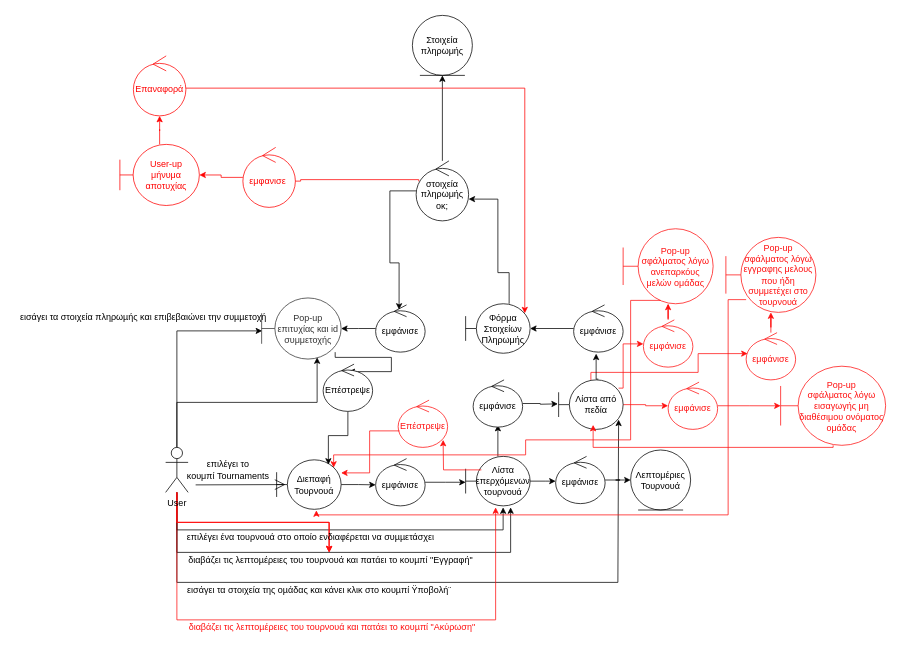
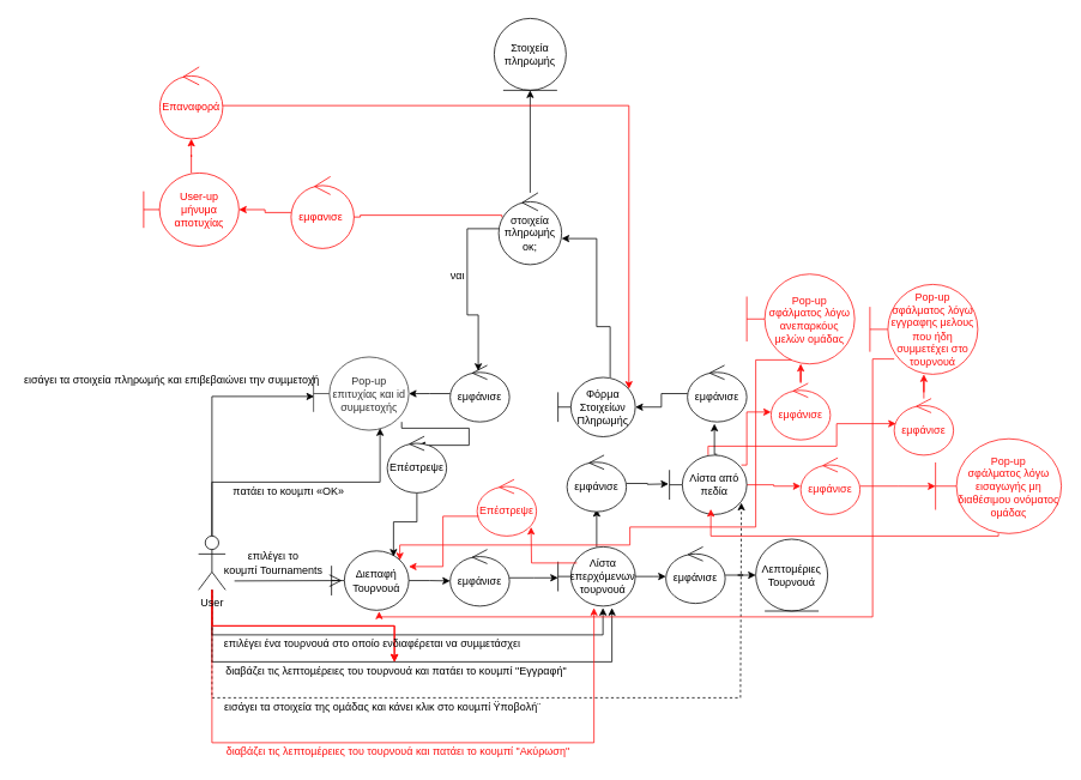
  <mxCell id="0" />
  <mxCell id="1" parent="0" />
  <mxCell id="2" style="edgeStyle=orthogonalEdgeStyle;rounded=0;orthogonalLoop=1;jettySize=auto;html=1;" parent="1" source="11" edge="1"><mxGeometry relative="1" as="geometry"><mxPoint x="670" y="676" as="targetPoint" /><Array as="points"><mxPoint x="235" y="706" /><mxPoint x="670" y="706" /></Array></mxGeometry></mxCell>
  <mxCell id="3" style="edgeStyle=orthogonalEdgeStyle;rounded=0;orthogonalLoop=1;jettySize=auto;html=1;" parent="1" source="11" edge="1"><mxGeometry relative="1" as="geometry"><mxPoint x="680" y="676" as="targetPoint" /><Array as="points"><mxPoint x="235" y="736" /><mxPoint x="680" y="736" /></Array></mxGeometry></mxCell>
- <mxCell id="4" style="edgeStyle=orthogonalEdgeStyle;rounded=0;orthogonalLoop=1;jettySize=auto;html=1;entryX=0.93;entryY=0.803;entryDx=0;entryDy=0;entryPerimeter=0;" parent="1" source="11" target="36" edge="1"><mxGeometry relative="1" as="geometry"><mxPoint x="690" y="676" as="targetPoint" /><Array as="points"><mxPoint x="235" y="776" /><mxPoint x="823" y="776" /></Array></mxGeometry></mxCell>
+ <mxCell id="4" style="edgeStyle=orthogonalEdgeStyle;rounded=0;orthogonalLoop=1;jettySize=auto;html=1;entryX=0.93;entryY=0.803;entryDx=0;entryDy=0;entryPerimeter=0;dashed=1;" parent="1" source="11" target="36" edge="1"><mxGeometry relative="1" as="geometry"><mxPoint x="690" y="676" as="targetPoint" /><Array as="points"><mxPoint x="235" y="776" /><mxPoint x="823" y="776" /></Array></mxGeometry></mxCell>
  <mxCell id="5" style="edgeStyle=orthogonalEdgeStyle;rounded=0;orthogonalLoop=1;jettySize=auto;html=1;entryX=0.006;entryY=0.539;entryDx=0;entryDy=0;entryPerimeter=0;" parent="1" source="11" target="42" edge="1"><mxGeometry relative="1" as="geometry"><Array as="points"><mxPoint x="235" y="441" /></Array><mxPoint x="227" y="285" as="targetPoint" /></mxGeometry></mxCell>
  <mxCell id="6" style="edgeStyle=orthogonalEdgeStyle;rounded=0;orthogonalLoop=1;jettySize=auto;html=1;entryX=0.698;entryY=0.972;entryDx=0;entryDy=0;entryPerimeter=0;" parent="1" source="11" target="42" edge="1"><mxGeometry relative="1" as="geometry"><Array as="points"><mxPoint x="235" y="536" /><mxPoint x="422" y="536" /></Array></mxGeometry></mxCell>
  <mxCell id="7" style="edgeStyle=orthogonalEdgeStyle;rounded=0;orthogonalLoop=1;jettySize=auto;html=1;strokeColor=#FF0F0F;" parent="1" source="11" edge="1"><mxGeometry relative="1" as="geometry"><mxPoint x="660" y="676" as="targetPoint" /><Array as="points"><mxPoint x="235" y="826" /><mxPoint x="660" y="826" /></Array></mxGeometry></mxCell>
  <mxCell id="8" value="" style="edgeStyle=orthogonalEdgeStyle;rounded=0;orthogonalLoop=1;jettySize=auto;html=1;fontColor=#FF0F0F;strokeColor=#FF0F0F;" parent="1" source="11" target="25" edge="1"><mxGeometry relative="1" as="geometry" /></mxCell>
  <mxCell id="9" value="" style="edgeStyle=orthogonalEdgeStyle;rounded=0;orthogonalLoop=1;jettySize=auto;html=1;fontColor=#FF0F0F;strokeColor=#FF0F0F;" parent="1" source="11" target="25" edge="1"><mxGeometry relative="1" as="geometry" /></mxCell>
  <mxCell id="10" value="" style="edgeStyle=orthogonalEdgeStyle;rounded=0;orthogonalLoop=1;jettySize=auto;html=1;fontColor=#FF0F0F;strokeColor=#FF0F0F;" parent="1" source="11" target="25" edge="1"><mxGeometry relative="1" as="geometry" /></mxCell>
  <mxCell id="11" value="User&lt;br&gt;" style="shape=umlActor;verticalLabelPosition=bottom;verticalAlign=top;html=1;" parent="1" vertex="1"><mxGeometry x="220" y="596" width="30" height="60" as="geometry" /></mxCell>
  <mxCell id="12" style="edgeStyle=orthogonalEdgeStyle;rounded=0;orthogonalLoop=1;jettySize=auto;html=1;" parent="1" source="13" edge="1"><mxGeometry relative="1" as="geometry"><mxPoint x="500" y="646" as="targetPoint" /></mxGeometry></mxCell>
  <mxCell id="13" value="Διεπαφή Τουρνουά" style="shape=umlBoundary;whiteSpace=wrap;html=1;" parent="1" vertex="1"><mxGeometry x="368" y="612.6" width="86" height="66" as="geometry" /></mxCell>
  <mxCell id="14" value="" style="endArrow=open;endFill=1;endSize=12;html=1;rounded=0;entryX=0.136;entryY=0.5;entryDx=0;entryDy=0;entryPerimeter=0;" parent="1" target="13" edge="1"><mxGeometry width="160" relative="1" as="geometry"><mxPoint x="260" y="646" as="sourcePoint" /><mxPoint x="367" y="645.26" as="targetPoint" /></mxGeometry></mxCell>
  <mxCell id="15" value="επιλέγει το &lt;br&gt;κουμπί Tournaments" style="text;html=1;align=center;verticalAlign=middle;resizable=0;points=[];autosize=1;strokeColor=none;fillColor=none;" parent="1" vertex="1"><mxGeometry x="238" y="611" width="130" height="30" as="geometry" /></mxCell>
  <mxCell id="16" style="edgeStyle=orthogonalEdgeStyle;rounded=0;orthogonalLoop=1;jettySize=auto;html=1;" parent="1" source="18" edge="1"><mxGeometry relative="1" as="geometry"><mxPoint x="740" y="641" as="targetPoint" /></mxGeometry></mxCell>
  <mxCell id="17" style="edgeStyle=orthogonalEdgeStyle;rounded=0;orthogonalLoop=1;jettySize=auto;html=1;" parent="1" source="18" edge="1"><mxGeometry relative="1" as="geometry"><mxPoint x="663" y="566" as="targetPoint" /></mxGeometry></mxCell>
  <mxCell id="18" value="Λίστα επερχόµενων τουρνουά" style="shape=umlBoundary;whiteSpace=wrap;html=1;" parent="1" vertex="1"><mxGeometry x="620" y="608" width="86" height="66" as="geometry" /></mxCell>
  <mxCell id="19" style="edgeStyle=orthogonalEdgeStyle;rounded=0;orthogonalLoop=1;jettySize=auto;html=1;" parent="1" source="20" edge="1"><mxGeometry relative="1" as="geometry"><mxPoint x="620" y="642.5" as="targetPoint" /></mxGeometry></mxCell>
  <mxCell id="20" value="εμφάνισε" style="ellipse;shape=umlControl;whiteSpace=wrap;html=1;" parent="1" vertex="1"><mxGeometry x="500" y="611" width="66" height="63" as="geometry" /></mxCell>
  <mxCell id="21" value="επιλέγει ένα τουρνουά στο οποίο ενδιαφέρεται να συµµετάσχει" style="text;html=1;align=center;verticalAlign=middle;resizable=0;points=[];autosize=1;strokeColor=none;fillColor=none;" parent="1" vertex="1"><mxGeometry x="238" y="706" width="350" height="20" as="geometry" /></mxCell>
  <mxCell id="22" style="edgeStyle=orthogonalEdgeStyle;rounded=0;orthogonalLoop=1;jettySize=auto;html=1;" parent="1" source="23" target="24" edge="1"><mxGeometry relative="1" as="geometry"><mxPoint x="860" y="639.5" as="targetPoint" /></mxGeometry></mxCell>
  <mxCell id="23" value="εμφάνισε" style="ellipse;shape=umlControl;whiteSpace=wrap;html=1;" parent="1" vertex="1"><mxGeometry x="740" y="608" width="66" height="63" as="geometry" /></mxCell>
  <mxCell id="24" value="Λεπτομέριες Τουρνουά" style="ellipse;shape=umlEntity;whiteSpace=wrap;html=1;" parent="1" vertex="1"><mxGeometry x="840" y="599.5" width="80" height="80" as="geometry" /></mxCell>
  <mxCell id="25" value="&amp;nbsp;διαβάζει τις λεπτοµέρειες του τουρνουά και πατάει το κουµπί &quot;Εγγραφή&quot;" style="text;html=1;align=center;verticalAlign=middle;resizable=0;points=[];autosize=1;strokeColor=none;fillColor=none;" parent="1" vertex="1"><mxGeometry x="238" y="736" width="400" height="20" as="geometry" /></mxCell>
  <mxCell id="26" style="edgeStyle=orthogonalEdgeStyle;rounded=0;orthogonalLoop=1;jettySize=auto;html=1;entryX=0.151;entryY=0.53;entryDx=0;entryDy=0;entryPerimeter=0;" parent="1" source="27" edge="1"><mxGeometry relative="1" as="geometry"><mxPoint x="742.986" y="537.98" as="targetPoint" /></mxGeometry></mxCell>
  <mxCell id="27" value="εμφάνισε" style="ellipse;shape=umlControl;whiteSpace=wrap;html=1;" parent="1" vertex="1"><mxGeometry x="630" y="506" width="66" height="63" as="geometry" /></mxCell>
  <mxCell id="28" value="&amp;nbsp;εισάγει τα στοιχεία της οµάδας και κάνει κλικ στο κουµπί Ϋποβολή¨" style="text;html=1;align=center;verticalAlign=middle;resizable=0;points=[];autosize=1;strokeColor=none;fillColor=none;" parent="1" vertex="1"><mxGeometry x="238" y="776" width="370" height="20" as="geometry" /></mxCell>
  <mxCell id="29" value="" style="edgeStyle=orthogonalEdgeStyle;rounded=0;orthogonalLoop=1;jettySize=auto;html=1;" parent="1" source="30" target="32" edge="1"><mxGeometry relative="1" as="geometry" /></mxCell>
  <mxCell id="30" value="εμφάνισε" style="ellipse;shape=umlControl;whiteSpace=wrap;html=1;" parent="1" vertex="1"><mxGeometry x="764" y="406" width="66" height="63" as="geometry" /></mxCell>
  <mxCell id="31" value="" style="edgeStyle=orthogonalEdgeStyle;rounded=0;orthogonalLoop=1;jettySize=auto;html=1;entryX=1;entryY=0.637;entryDx=0;entryDy=0;entryPerimeter=0;" parent="1" source="32" target="65" edge="1"><mxGeometry relative="1" as="geometry"><mxPoint x="571" y="361" as="targetPoint" /><Array as="points"><mxPoint x="678" y="363" /><mxPoint x="663" y="363" /><mxPoint x="663" y="265" /></Array></mxGeometry></mxCell>
- <mxCell id="32" value="Φόρμα Στοιχείων Πληρωμής" style="shape=umlBoundary;whiteSpace=wrap;html=1;" parent="1" vertex="1"><mxGeometry x="620" y="404.5" width="86" height="66" as="geometry" /></mxCell>
+ <mxCell id="32" value="Φόρμα Στοιχείων Πληρωμής" style="shape=umlBoundary;whiteSpace=wrap;html=1;" parent="1" vertex="1"><mxGeometry x="620" y="419.5" width="86" height="66" as="geometry" /></mxCell>
  <mxCell id="33" value="" style="edgeStyle=orthogonalEdgeStyle;rounded=0;orthogonalLoop=1;jettySize=auto;html=1;fontColor=#FF0F0F;strokeColor=#FF0F0F;exitX=0.93;exitY=0.167;exitDx=0;exitDy=0;exitPerimeter=0;" parent="1" source="36" target="51" edge="1"><mxGeometry relative="1" as="geometry"><Array as="points"><mxPoint x="830" y="517" /><mxPoint x="830" y="458" /></Array></mxGeometry></mxCell>
  <mxCell id="34" value="" style="edgeStyle=orthogonalEdgeStyle;rounded=0;orthogonalLoop=1;jettySize=auto;html=1;fontColor=#FF0F0F;strokeColor=#FF0F0F;entryX=0.03;entryY=0.444;entryDx=0;entryDy=0;entryPerimeter=0;" parent="1" source="36" target="55" edge="1"><mxGeometry relative="1" as="geometry"><mxPoint x="930" y="466" as="targetPoint" /><Array as="points"><mxPoint x="787" y="496" /><mxPoint x="930" y="496" /><mxPoint x="930" y="471" /></Array></mxGeometry></mxCell>
  <mxCell id="35" value="" style="edgeStyle=orthogonalEdgeStyle;rounded=0;orthogonalLoop=1;jettySize=auto;html=1;fontColor=#FF0F0F;strokeColor=#FF0F0F;" parent="1" source="36" target="59" edge="1"><mxGeometry relative="1" as="geometry" /></mxCell>
  <mxCell id="36" value="Λίστα από πεδία" style="shape=umlBoundary;whiteSpace=wrap;html=1;" parent="1" vertex="1"><mxGeometry x="744" y="506" width="86" height="66" as="geometry" /></mxCell>
  <mxCell id="37" style="edgeStyle=orthogonalEdgeStyle;rounded=0;orthogonalLoop=1;jettySize=auto;html=1;entryX=0.455;entryY=1.032;entryDx=0;entryDy=0;entryPerimeter=0;exitX=0.616;exitY=-0.015;exitDx=0;exitDy=0;exitPerimeter=0;" parent="1" source="36" target="30" edge="1"><mxGeometry relative="1" as="geometry"><mxPoint x="800" y="516" as="sourcePoint" /><mxPoint x="752.986" y="547.98" as="targetPoint" /></mxGeometry></mxCell>
  <mxCell id="38" value=" εισάγει τα στοιχεία πληρωµής και επιβεβαιώνει την συµµετοχή" style="text;html=1;align=center;verticalAlign=middle;resizable=0;points=[];autosize=1;strokeColor=none;fillColor=none;" parent="1" vertex="1"><mxGeometry x="20" y="412" width="340" height="20" as="geometry" /></mxCell>
  <mxCell id="39" value="" style="edgeStyle=orthogonalEdgeStyle;rounded=0;orthogonalLoop=1;jettySize=auto;html=1;" parent="1" source="40" target="42" edge="1"><mxGeometry relative="1" as="geometry" /></mxCell>
  <mxCell id="40" value="εμφάνισε" style="ellipse;shape=umlControl;whiteSpace=wrap;html=1;" parent="1" vertex="1"><mxGeometry x="500" y="406" width="66" height="63" as="geometry" /></mxCell>
  <mxCell id="41" style="edgeStyle=orthogonalEdgeStyle;rounded=0;orthogonalLoop=1;jettySize=auto;html=1;exitX=0.925;exitY=0.887;exitDx=0;exitDy=0;exitPerimeter=0;entryX=0.515;entryY=0.159;entryDx=0;entryDy=0;entryPerimeter=0;" parent="1" source="42" target="45" edge="1"><mxGeometry relative="1" as="geometry"><Array as="points"><mxPoint x="446" y="476" /><mxPoint x="521" y="476" /></Array></mxGeometry></mxCell>
  <mxCell id="42" value="&lt;font color=&quot;#333333&quot;&gt;Pop-up&lt;br&gt;επιτυχίας και id συμμετοχής&lt;br&gt;&lt;/font&gt;" style="shape=umlBoundary;whiteSpace=wrap;html=1;strokeColor=#333333;" parent="1" vertex="1"><mxGeometry x="348" y="396.75" width="106" height="81.5" as="geometry" /></mxCell>
+ <mxCell id="43" value="πατάει το κουµπι «ΟΚ»" style="text;html=1;align=center;verticalAlign=middle;resizable=0;points=[];autosize=1;strokeColor=none;fillColor=none;" parent="1" vertex="1"><mxGeometry x="250" y="536" width="140" height="20" as="geometry" /></mxCell>
  <mxCell id="44" style="edgeStyle=orthogonalEdgeStyle;rounded=0;orthogonalLoop=1;jettySize=auto;html=1;entryX=0.802;entryY=0.097;entryDx=0;entryDy=0;entryPerimeter=0;" parent="1" source="45" target="13" edge="1"><mxGeometry relative="1" as="geometry" /></mxCell>
  <mxCell id="45" value="Επέστρεψε" style="ellipse;shape=umlControl;whiteSpace=wrap;html=1;" parent="1" vertex="1"><mxGeometry x="430" y="485" width="66" height="63" as="geometry" /></mxCell>
  <mxCell id="46" value="&lt;font color=&quot;#ff0f0f&quot;&gt;&amp;nbsp;διαβάζει τις λεπτοµέρειες του τουρνουά και πατάει το κουµπί &quot;Ακύρωση&quot;&lt;/font&gt;" style="text;html=1;align=center;verticalAlign=middle;resizable=0;points=[];autosize=1;strokeColor=none;fillColor=none;shadow=1;" parent="1" vertex="1"><mxGeometry x="240" y="826" width="400" height="20" as="geometry" /></mxCell>
  <mxCell id="47" value="&lt;font color=&quot;#ff0f0f&quot;&gt;Επέστρεψε&lt;/font&gt;" style="ellipse;shape=umlControl;whiteSpace=wrap;html=1;strokeColor=#FF0F0F;" parent="1" vertex="1"><mxGeometry x="530" y="533" width="66" height="63" as="geometry" /></mxCell>
  <mxCell id="48" style="edgeStyle=orthogonalEdgeStyle;rounded=0;orthogonalLoop=1;jettySize=auto;html=1;exitX=0.244;exitY=0.273;exitDx=0;exitDy=0;exitPerimeter=0;strokeColor=#FF0F0F;" parent="1" source="18" edge="1"><mxGeometry relative="1" as="geometry"><mxPoint x="630" y="606" as="sourcePoint" /><mxPoint x="590" y="586" as="targetPoint" /></mxGeometry></mxCell>
  <mxCell id="49" style="edgeStyle=orthogonalEdgeStyle;rounded=0;orthogonalLoop=1;jettySize=auto;html=1;entryX=1;entryY=0.264;entryDx=0;entryDy=0;entryPerimeter=0;exitX=0.03;exitY=0.651;exitDx=0;exitDy=0;exitPerimeter=0;strokeColor=#FF0F0F;" parent="1" source="47" target="13" edge="1"><mxGeometry relative="1" as="geometry"><mxPoint x="480" y="606" as="sourcePoint" /><mxPoint x="556.986" y="596.48" as="targetPoint" /></mxGeometry></mxCell>
  <mxCell id="50" value="" style="edgeStyle=orthogonalEdgeStyle;rounded=0;orthogonalLoop=1;jettySize=auto;html=1;fontColor=#FF0F0F;strokeColor=#FF0F0F;" parent="1" source="51" target="52" edge="1"><mxGeometry relative="1" as="geometry" /></mxCell>
  <mxCell id="51" value="&lt;font color=&quot;#ff0f0f&quot;&gt;εμφάνισε&lt;/font&gt;" style="ellipse;shape=umlControl;whiteSpace=wrap;html=1;strokeColor=#FF0F0F;" parent="1" vertex="1"><mxGeometry x="857" y="426" width="66" height="63" as="geometry" /></mxCell>
  <mxCell id="52" value="&lt;font color=&quot;#ff0f0f&quot;&gt;Pop-up&lt;br&gt;σφάλματος λόγω ανεπαρκόυς μελών ομάδας&lt;/font&gt;" style="shape=umlBoundary;whiteSpace=wrap;html=1;strokeColor=#FF0F0F;" parent="1" vertex="1"><mxGeometry x="830" y="304.5" width="120" height="100" as="geometry" /></mxCell>
  <mxCell id="53" value="" style="edgeStyle=orthogonalEdgeStyle;rounded=0;orthogonalLoop=1;jettySize=auto;html=1;entryX=0.884;entryY=0.158;entryDx=0;entryDy=0;entryPerimeter=0;strokeColor=#FF0F0F;" parent="1" target="13" edge="1"><mxGeometry relative="1" as="geometry"><mxPoint x="880" y="400" as="sourcePoint" /><mxPoint x="516" y="526" as="targetPoint" /><Array as="points"><mxPoint x="840" y="400" /><mxPoint x="840" y="586" /><mxPoint x="700" y="586" /><mxPoint x="700" y="606" /><mxPoint x="444" y="606" /></Array></mxGeometry></mxCell>
  <mxCell id="54" value="" style="edgeStyle=orthogonalEdgeStyle;rounded=0;orthogonalLoop=1;jettySize=auto;html=1;fontColor=#FF0F0F;strokeColor=#FF0F0F;" parent="1" source="55" target="57" edge="1"><mxGeometry relative="1" as="geometry" /></mxCell>
  <mxCell id="55" value="&lt;font color=&quot;#ff0f0f&quot;&gt;εμφάνισε&lt;/font&gt;" style="ellipse;shape=umlControl;whiteSpace=wrap;html=1;strokeColor=#FF0F0F;" parent="1" vertex="1"><mxGeometry x="994" y="443" width="66" height="63" as="geometry" /></mxCell>
  <mxCell id="56" style="edgeStyle=orthogonalEdgeStyle;rounded=0;orthogonalLoop=1;jettySize=auto;html=1;fontColor=#FF0F0F;strokeColor=#FF0F0F;entryX=0.616;entryY=1.021;entryDx=0;entryDy=0;entryPerimeter=0;exitX=0.225;exitY=0.83;exitDx=0;exitDy=0;exitPerimeter=0;" parent="1" source="57" target="13" edge="1"><mxGeometry relative="1" as="geometry"><mxPoint x="420" y="686" as="targetPoint" /><Array as="points"><mxPoint x="970" y="399" /><mxPoint x="970" y="686" /><mxPoint x="421" y="686" /></Array></mxGeometry></mxCell>
  <mxCell id="57" value="&lt;font color=&quot;#ff0f0f&quot;&gt;Pop-up&lt;br&gt;σφάλματος λόγω εγγραφης μελους που ήδη συμμετέχει στο τουρνουά&lt;/font&gt;" style="shape=umlBoundary;whiteSpace=wrap;html=1;strokeColor=#FF0F0F;" parent="1" vertex="1"><mxGeometry x="967" width="120" height="100" as="geometry" y="316" /></mxCell>
  <mxCell id="58" value="" style="edgeStyle=orthogonalEdgeStyle;rounded=0;orthogonalLoop=1;jettySize=auto;html=1;fontColor=#FF0F0F;strokeColor=#FF0F0F;" parent="1" source="59" target="61" edge="1"><mxGeometry relative="1" as="geometry" /></mxCell>
  <mxCell id="59" value="&lt;font color=&quot;#ff0f0f&quot;&gt;εμφάνισε&lt;/font&gt;" style="ellipse;shape=umlControl;whiteSpace=wrap;html=1;strokeColor=#FF0F0F;" parent="1" vertex="1"><mxGeometry x="890" y="509" width="66" height="63" as="geometry" /></mxCell>
  <mxCell id="60" style="edgeStyle=orthogonalEdgeStyle;rounded=0;orthogonalLoop=1;jettySize=auto;html=1;fontColor=#FF0F0F;strokeColor=#FF0F0F;" parent="1" source="61" edge="1"><mxGeometry relative="1" as="geometry"><mxPoint x="790" y="566" as="targetPoint" /><Array as="points"><mxPoint x="1110" y="596" /><mxPoint x="790" y="596" /></Array></mxGeometry></mxCell>
  <mxCell id="61" value="&lt;font color=&quot;#ff0f0f&quot;&gt;Pop-up&lt;br&gt;σφάλματος λόγω εισαγωγής μη διαθέσιμου ονόματος ομάδας&lt;/font&gt;" style="shape=umlBoundary;whiteSpace=wrap;html=1;strokeColor=#FF0F0F;" parent="1" vertex="1"><mxGeometry x="1040" y="487.75" width="140" height="105.5" as="geometry" /></mxCell>
  <mxCell id="62" style="edgeStyle=orthogonalEdgeStyle;rounded=0;orthogonalLoop=1;jettySize=auto;html=1;entryX=0.474;entryY=0.101;entryDx=0;entryDy=0;entryPerimeter=0;" edge="1" parent="1" source="65" target="40"><mxGeometry relative="1" as="geometry"><mxPoint x="458.172" y="254" as="targetPoint" /><Array as="points"><mxPoint x="519" y="254" /><mxPoint x="519" y="350" /><mxPoint x="531" y="350" /></Array></mxGeometry></mxCell>
  <mxCell id="63" style="edgeStyle=orthogonalEdgeStyle;rounded=0;orthogonalLoop=1;jettySize=auto;html=1;exitX=0.05;exitY=0.342;exitDx=0;exitDy=0;exitPerimeter=0;strokeColor=#FF0000;" edge="1" parent="1" source="65"><mxGeometry relative="1" as="geometry"><mxPoint x="384" y="241" as="targetPoint" /><Array as="points"><mxPoint x="557" y="239" /><mxPoint x="400" y="239" /></Array></mxGeometry></mxCell>
  <mxCell id="64" style="edgeStyle=orthogonalEdgeStyle;rounded=0;orthogonalLoop=1;jettySize=auto;html=1;" edge="1" parent="1" source="65" target="73"><mxGeometry relative="1" as="geometry"><mxPoint x="589" y="61.333" as="targetPoint" /></mxGeometry></mxCell>
  <mxCell id="65" value="στοιχεία πληρωμής οκ;" style="ellipse;shape=umlControl;whiteSpace=wrap;html=1;" vertex="1" parent="1"><mxGeometry x="554" y="214" width="70" height="80" as="geometry" /></mxCell>
+ <mxCell id="66" value="ναι&lt;br&gt;" style="text;html=1;align=center;verticalAlign=middle;resizable=0;points=[];autosize=1;strokeColor=none;fillColor=none;" vertex="1" parent="1"><mxGeometry x="491" y="294" width="34" height="26" as="geometry" /></mxCell>
  <mxCell id="67" style="edgeStyle=orthogonalEdgeStyle;rounded=0;orthogonalLoop=1;jettySize=auto;html=1;strokeColor=#FF0000;" edge="1" parent="1" source="68" target="70"><mxGeometry relative="1" as="geometry" /></mxCell>
  <mxCell id="68" value="&lt;font color=&quot;#ff0000&quot;&gt;εμφανισε&amp;nbsp;&lt;/font&gt;" style="ellipse;shape=umlControl;whiteSpace=wrap;html=1;strokeColor=#FF0000;" vertex="1" parent="1"><mxGeometry x="323" y="196" width="70" height="80" as="geometry" /></mxCell>
  <mxCell id="69" style="edgeStyle=orthogonalEdgeStyle;rounded=0;orthogonalLoop=1;jettySize=auto;html=1;strokeColor=#FF0000;" edge="1" parent="1" source="70" target="72"><mxGeometry relative="1" as="geometry"><mxPoint x="212" y="50" as="targetPoint" /></mxGeometry></mxCell>
  <mxCell id="70" value="&lt;font color=&quot;#ff0000&quot;&gt;User-up&lt;br&gt;μήνυμα αποτυχίας&lt;/font&gt;" style="shape=umlBoundary;whiteSpace=wrap;html=1;strokeColor=#FF0000;" vertex="1" parent="1"><mxGeometry x="159" y="192" width="106" height="81.5" as="geometry" /></mxCell>
  <mxCell id="71" style="edgeStyle=orthogonalEdgeStyle;rounded=0;orthogonalLoop=1;jettySize=auto;html=1;entryX=0.917;entryY=0.193;entryDx=0;entryDy=0;entryPerimeter=0;strokeColor=#FF0000;" edge="1" parent="1" source="72" target="32"><mxGeometry relative="1" as="geometry"><Array as="points"><mxPoint x="699" y="117" /></Array></mxGeometry></mxCell>
  <mxCell id="72" value="&lt;font color=&quot;#ff0000&quot;&gt;Επαναφορά&lt;/font&gt;" style="ellipse;shape=umlControl;whiteSpace=wrap;html=1;strokeColor=#FF0000;" vertex="1" parent="1"><mxGeometry x="177" y="74" width="70" height="80" as="geometry" /></mxCell>
  <mxCell id="73" value="Στοιχεία πληρωμής" style="ellipse;shape=umlEntity;whiteSpace=wrap;html=1;" vertex="1" parent="1"><mxGeometry x="549" y="20.003" width="80" height="80" as="geometry" /></mxCell>
